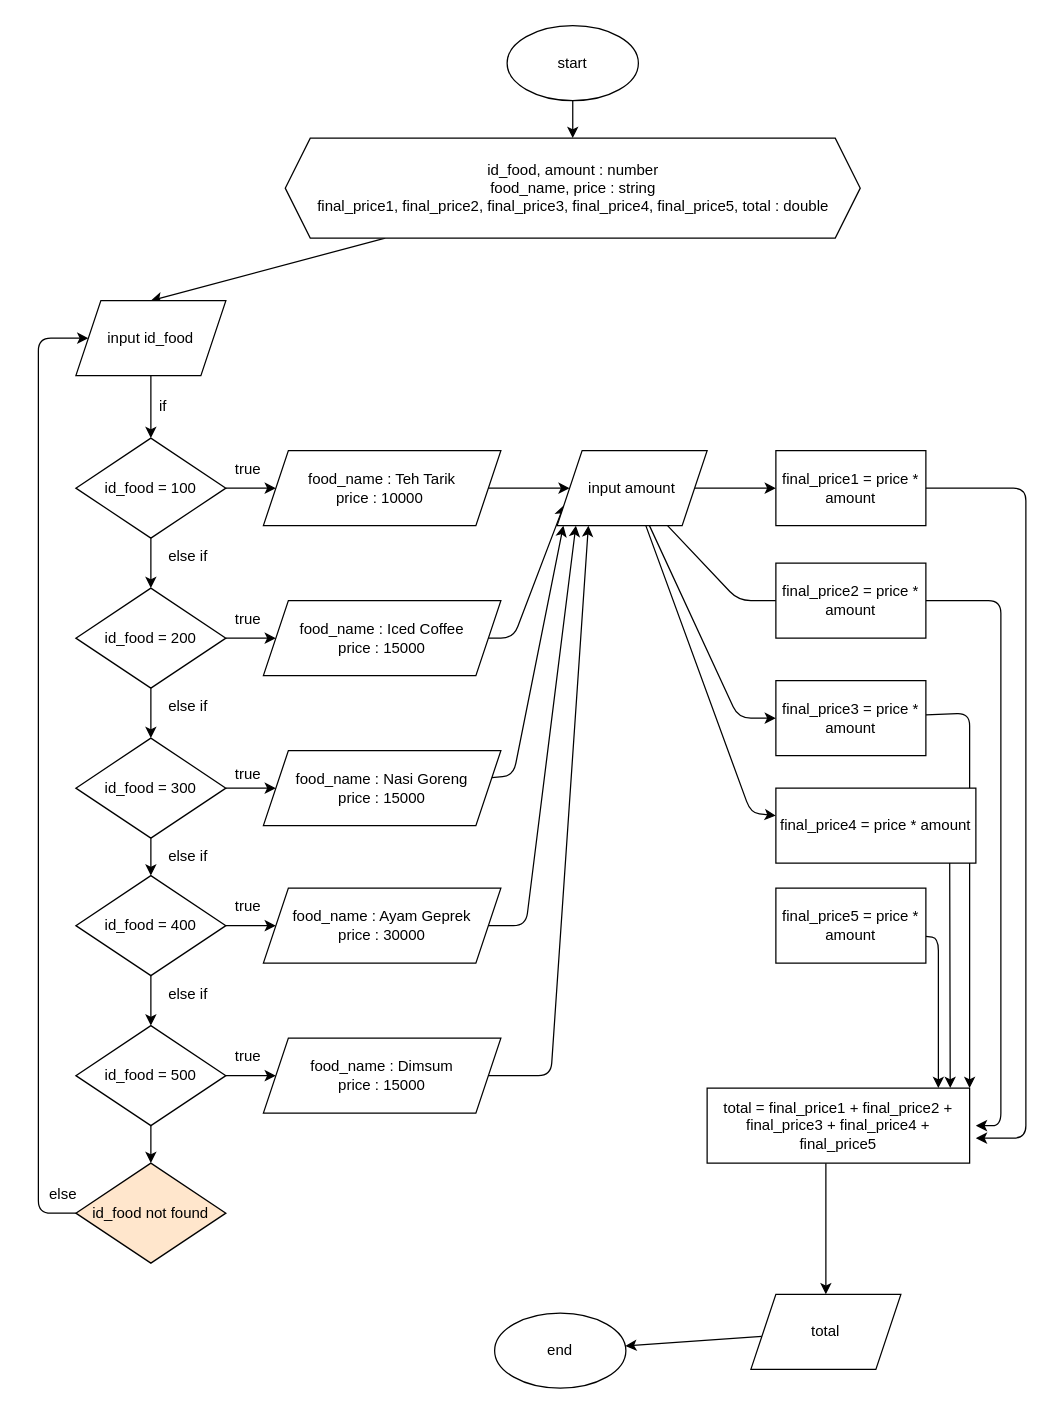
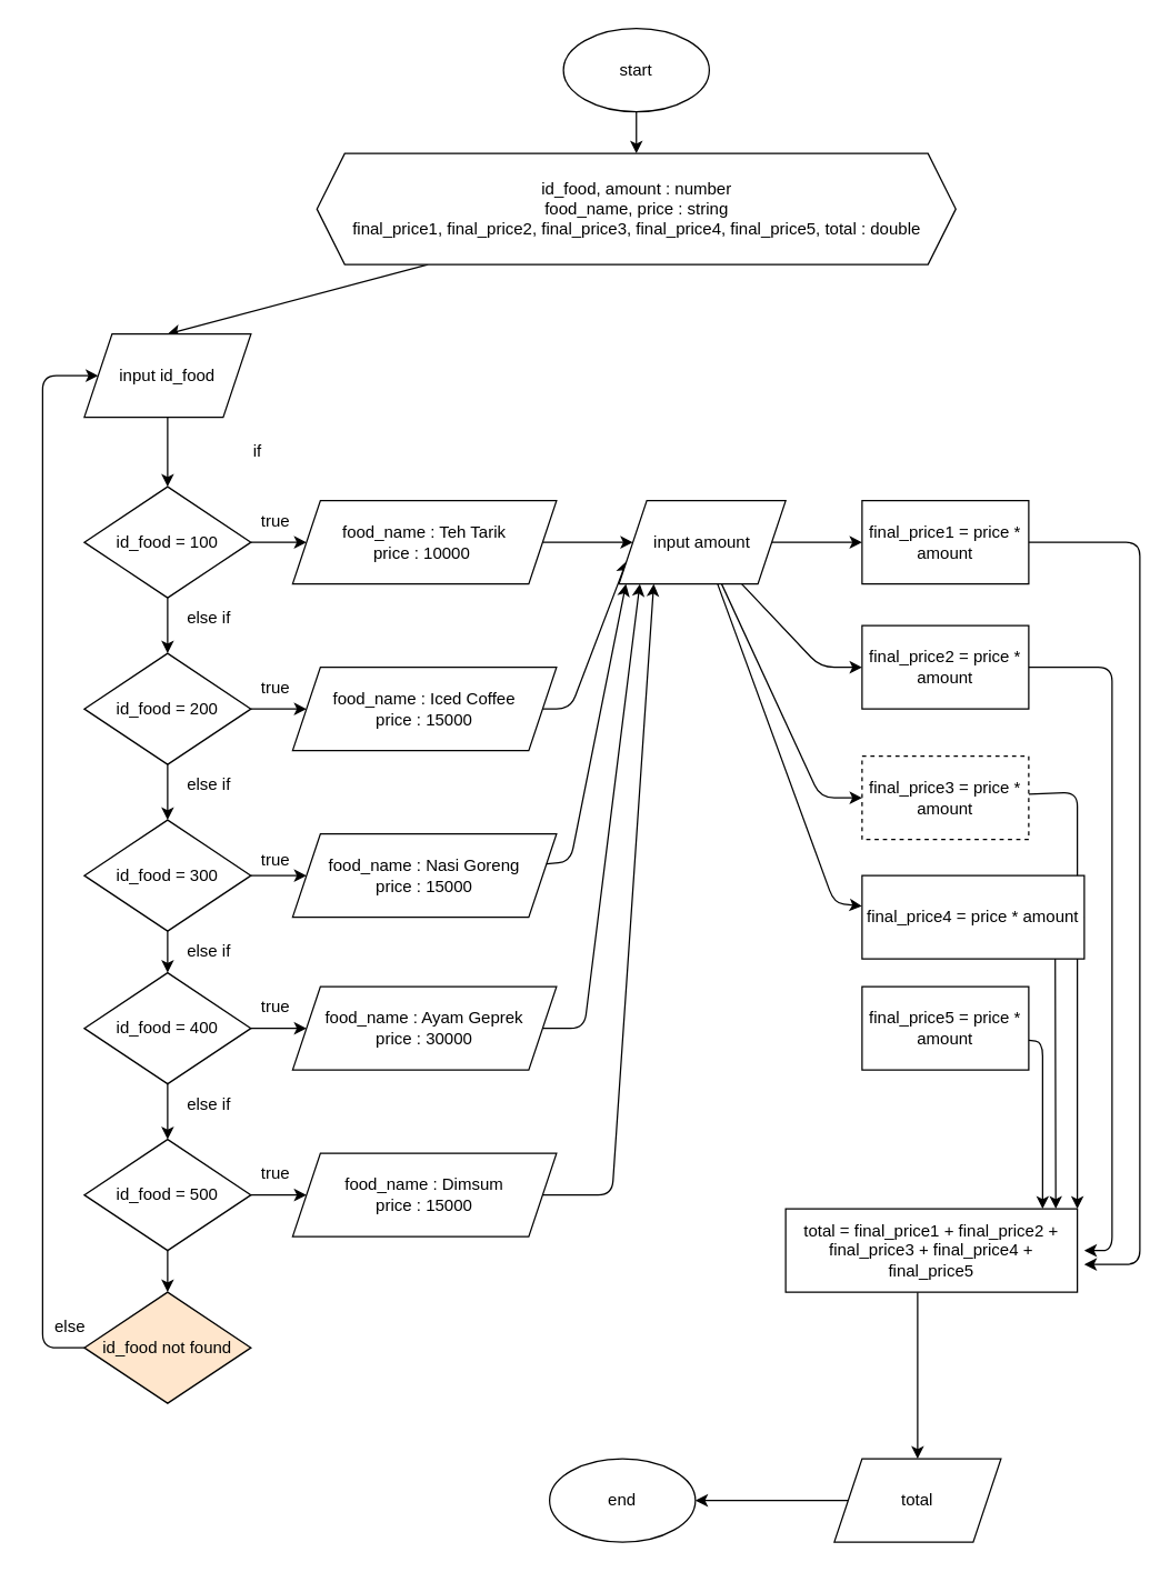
  <mxCell id="0" />
  <mxCell id="1" parent="0" />
  <mxCell id="2" value="" style="edgeStyle=none;html=1;" parent="1" source="3" target="6" edge="1"><mxGeometry relative="1" as="geometry" /></mxCell>
  <mxCell id="3" value="start" style="ellipse;whiteSpace=wrap;html=1;" parent="1" vertex="1"><mxGeometry x="405" y="20" width="105" height="60" as="geometry" /></mxCell>
  <mxCell id="4" value="end" style="ellipse;whiteSpace=wrap;html=1;" parent="1" vertex="1"><mxGeometry x="395" y="1050" width="105" height="60" as="geometry" /></mxCell>
  <mxCell id="5" style="edgeStyle=none;html=1;entryX=0.5;entryY=0;entryDx=0;entryDy=0;" parent="1" source="6" target="8" edge="1"><mxGeometry relative="1" as="geometry" /></mxCell>
  <mxCell id="6" value="id_food, amount : number&lt;br&gt;food_name, price : string&lt;br&gt;final_price1, final_price2, final_price3, final_price4, final_price5, total : double" style="shape=hexagon;perimeter=hexagonPerimeter2;whiteSpace=wrap;html=1;fixedSize=1;" parent="1" vertex="1"><mxGeometry x="227.5" y="110" width="460" height="80" as="geometry" /></mxCell>
  <mxCell id="7" value="" style="edgeStyle=none;html=1;" parent="1" source="8" target="11" edge="1"><mxGeometry relative="1" as="geometry" /></mxCell>
  <mxCell id="8" value="input id_food" style="shape=parallelogram;perimeter=parallelogramPerimeter;whiteSpace=wrap;html=1;fixedSize=1;" parent="1" vertex="1"><mxGeometry x="60" y="240" width="120" height="60" as="geometry" /></mxCell>
  <mxCell id="9" value="" style="edgeStyle=none;html=1;" parent="1" source="11" target="14" edge="1"><mxGeometry relative="1" as="geometry" /></mxCell>
  <mxCell id="10" value="" style="edgeStyle=none;html=1;" parent="1" source="11" target="26" edge="1"><mxGeometry relative="1" as="geometry" /></mxCell>
  <mxCell id="11" value="id_food = 100" style="rhombus;whiteSpace=wrap;html=1;" parent="1" vertex="1"><mxGeometry x="60" y="350" width="120" height="80" as="geometry" /></mxCell>
  <mxCell id="12" value="" style="edgeStyle=none;html=1;" parent="1" source="14" target="17" edge="1"><mxGeometry relative="1" as="geometry" /></mxCell>
  <mxCell id="13" value="" style="edgeStyle=none;html=1;" parent="1" source="14" target="28" edge="1"><mxGeometry relative="1" as="geometry" /></mxCell>
  <mxCell id="14" value="id_food = 200" style="rhombus;whiteSpace=wrap;html=1;" parent="1" vertex="1"><mxGeometry x="60" y="470" width="120" height="80" as="geometry" /></mxCell>
  <mxCell id="15" value="" style="edgeStyle=none;html=1;" parent="1" source="17" target="20" edge="1"><mxGeometry relative="1" as="geometry" /></mxCell>
  <mxCell id="16" value="" style="edgeStyle=none;html=1;" parent="1" source="17" target="30" edge="1"><mxGeometry relative="1" as="geometry" /></mxCell>
  <mxCell id="17" value="id_food = 300" style="rhombus;whiteSpace=wrap;html=1;" parent="1" vertex="1"><mxGeometry x="60" y="590" width="120" height="80" as="geometry" /></mxCell>
  <mxCell id="18" value="" style="edgeStyle=none;html=1;" parent="1" source="20" target="24" edge="1"><mxGeometry relative="1" as="geometry" /></mxCell>
  <mxCell id="19" value="" style="edgeStyle=none;html=1;" parent="1" source="20" target="32" edge="1"><mxGeometry relative="1" as="geometry" /></mxCell>
  <mxCell id="20" value="id_food = 400" style="rhombus;whiteSpace=wrap;html=1;" parent="1" vertex="1"><mxGeometry x="60" y="700" width="120" height="80" as="geometry" /></mxCell>
  <mxCell id="21" value="" style="edgeStyle=none;html=1;" parent="1" source="24" target="34" edge="1"><mxGeometry relative="1" as="geometry" /></mxCell>
  <mxCell id="22" style="edgeStyle=none;html=1;entryX=0;entryY=0.5;entryDx=0;entryDy=0;exitX=0;exitY=0.5;exitDx=0;exitDy=0;" parent="1" source="65" target="8" edge="1"><mxGeometry relative="1" as="geometry"><Array as="points"><mxPoint x="30" y="970" /><mxPoint x="30" y="270" /></Array></mxGeometry></mxCell>
  <mxCell id="23" value="" style="edgeStyle=none;html=1;" edge="1" parent="1" source="24" target="65"><mxGeometry relative="1" as="geometry" /></mxCell>
  <mxCell id="24" value="id_food = 500" style="rhombus;whiteSpace=wrap;html=1;" parent="1" vertex="1"><mxGeometry x="60" y="820" width="120" height="80" as="geometry" /></mxCell>
  <mxCell id="25" style="edgeStyle=none;html=1;entryX=0;entryY=0.5;entryDx=0;entryDy=0;" parent="1" source="26" target="39" edge="1"><mxGeometry relative="1" as="geometry" /></mxCell>
  <mxCell id="26" value="food_name : Teh Tarik&lt;br&gt;price : 10000&amp;nbsp;" style="shape=parallelogram;perimeter=parallelogramPerimeter;whiteSpace=wrap;html=1;fixedSize=1;" parent="1" vertex="1"><mxGeometry x="210" y="360" width="190" height="60" as="geometry" /></mxCell>
  <mxCell id="27" style="edgeStyle=none;html=1;entryX=0;entryY=0.75;entryDx=0;entryDy=0;" parent="1" source="28" target="39" edge="1"><mxGeometry relative="1" as="geometry"><Array as="points"><mxPoint x="410" y="510" /></Array></mxGeometry></mxCell>
  <mxCell id="28" value="&lt;span&gt;food_name : Iced Coffee&lt;/span&gt;&lt;br&gt;&lt;span&gt;price : 15000&lt;/span&gt;" style="shape=parallelogram;perimeter=parallelogramPerimeter;whiteSpace=wrap;html=1;fixedSize=1;" parent="1" vertex="1"><mxGeometry x="210" y="480" width="190" height="60" as="geometry" /></mxCell>
  <mxCell id="29" style="edgeStyle=none;html=1;" parent="1" source="30" edge="1"><mxGeometry relative="1" as="geometry"><mxPoint x="450" y="420" as="targetPoint" /><Array as="points"><mxPoint x="410" y="620" /></Array></mxGeometry></mxCell>
  <mxCell id="30" value="&lt;span&gt;food_name : Nasi Goreng&lt;/span&gt;&lt;br&gt;&lt;span&gt;price : 15000&lt;/span&gt;" style="shape=parallelogram;perimeter=parallelogramPerimeter;whiteSpace=wrap;html=1;fixedSize=1;" parent="1" vertex="1"><mxGeometry x="210" y="600" width="190" height="60" as="geometry" /></mxCell>
  <mxCell id="31" style="edgeStyle=none;html=1;" parent="1" source="32" edge="1"><mxGeometry relative="1" as="geometry"><mxPoint x="460" y="420" as="targetPoint" /><Array as="points"><mxPoint x="420" y="740" /></Array></mxGeometry></mxCell>
  <mxCell id="32" value="&lt;span&gt;food_name : Ayam Geprek&lt;/span&gt;&lt;br&gt;&lt;span&gt;price : 30000&lt;/span&gt;" style="shape=parallelogram;perimeter=parallelogramPerimeter;whiteSpace=wrap;html=1;fixedSize=1;" parent="1" vertex="1"><mxGeometry x="210" y="710" width="190" height="60" as="geometry" /></mxCell>
  <mxCell id="33" style="edgeStyle=none;html=1;" parent="1" source="34" edge="1"><mxGeometry relative="1" as="geometry"><mxPoint x="470" y="420" as="targetPoint" /><Array as="points"><mxPoint x="440" y="860" /></Array></mxGeometry></mxCell>
  <mxCell id="34" value="&lt;span&gt;food_name : Dimsum&lt;/span&gt;&lt;br&gt;&lt;span&gt;price : 15000&lt;/span&gt;" style="shape=parallelogram;perimeter=parallelogramPerimeter;whiteSpace=wrap;html=1;fixedSize=1;" parent="1" vertex="1"><mxGeometry x="210" y="830" width="190" height="60" as="geometry" /></mxCell>
  <mxCell id="35" value="" style="edgeStyle=none;html=1;" parent="1" source="39" target="41" edge="1"><mxGeometry relative="1" as="geometry" /></mxCell>
  <mxCell id="36" value="" style="edgeStyle=none;html=1;" parent="1" source="39" target="45" edge="1"><mxGeometry relative="1" as="geometry"><Array as="points"><mxPoint x="590" y="574" /></Array></mxGeometry></mxCell>
- <mxCell id="37" value="" style="edgeStyle=none;html=1;endArrow=none;" parent="1" source="39" target="43" edge="1"><mxGeometry relative="1" as="geometry"><Array as="points"><mxPoint x="590" y="480" /></Array></mxGeometry></mxCell>
+ <mxCell id="37" value="" style="edgeStyle=none;html=1;" parent="1" source="39" target="43" edge="1"><mxGeometry relative="1" as="geometry"><Array as="points"><mxPoint x="590" y="480" /></Array></mxGeometry></mxCell>
  <mxCell id="38" value="" style="edgeStyle=none;html=1;" parent="1" source="39" target="47" edge="1"><mxGeometry relative="1" as="geometry"><Array as="points"><mxPoint x="600" y="650" /></Array></mxGeometry></mxCell>
  <mxCell id="39" value="input amount" style="shape=parallelogram;perimeter=parallelogramPerimeter;whiteSpace=wrap;html=1;fixedSize=1;" parent="1" vertex="1"><mxGeometry x="445" y="360" width="120" height="60" as="geometry" /></mxCell>
  <mxCell id="40" style="edgeStyle=none;html=1;" parent="1" source="41" edge="1"><mxGeometry relative="1" as="geometry"><mxPoint x="780" y="910" as="targetPoint" /><Array as="points"><mxPoint x="820" y="390" /><mxPoint x="820" y="910" /></Array></mxGeometry></mxCell>
  <mxCell id="41" value="final_price1 = price * amount" style="whiteSpace=wrap;html=1;" parent="1" vertex="1"><mxGeometry x="620" y="360" width="120" height="60" as="geometry" /></mxCell>
  <mxCell id="42" value="" style="edgeStyle=none;html=1;" parent="1" source="43" edge="1"><mxGeometry relative="1" as="geometry"><mxPoint x="780" y="900" as="targetPoint" /><Array as="points"><mxPoint x="800" y="480" /><mxPoint x="800" y="900" /></Array></mxGeometry></mxCell>
  <mxCell id="43" value="&lt;span&gt;final_price2 = price * amount&lt;/span&gt;" style="whiteSpace=wrap;html=1;" parent="1" vertex="1"><mxGeometry x="620" y="450" width="120" height="60" as="geometry" /></mxCell>
  <mxCell id="44" style="edgeStyle=none;html=1;entryX=1;entryY=0;entryDx=0;entryDy=0;" parent="1" source="45" target="51" edge="1"><mxGeometry relative="1" as="geometry"><Array as="points"><mxPoint x="775" y="570" /></Array></mxGeometry></mxCell>
- <mxCell id="45" value="&lt;span&gt;final_price3 = price * amount&lt;/span&gt;" style="whiteSpace=wrap;html=1;" parent="1" vertex="1"><mxGeometry x="620" y="544" width="120" height="60" as="geometry" /></mxCell>
+ <mxCell id="45" value="&lt;span&gt;final_price3 = price * amount&lt;/span&gt;" style="whiteSpace=wrap;html=1;dashed=1;" parent="1" vertex="1"><mxGeometry x="620" y="544" width="120" height="60" as="geometry" /></mxCell>
  <mxCell id="46" style="edgeStyle=none;html=1;entryX=0.926;entryY=-0.002;entryDx=0;entryDy=0;entryPerimeter=0;" parent="1" source="47" target="51" edge="1"><mxGeometry relative="1" as="geometry"><Array as="points"><mxPoint x="759" y="660" /></Array></mxGeometry></mxCell>
  <mxCell id="47" value="&lt;span&gt;final_price4 = price * amount&lt;/span&gt;" style="whiteSpace=wrap;html=1;" parent="1" vertex="1"><mxGeometry x="620" y="630" width="160" height="60" as="geometry" /></mxCell>
  <mxCell id="48" style="edgeStyle=none;html=1;" parent="1" source="49" edge="1"><mxGeometry relative="1" as="geometry"><mxPoint x="750" y="870" as="targetPoint" /><Array as="points"><mxPoint x="750" y="750" /></Array></mxGeometry></mxCell>
  <mxCell id="49" value="&lt;span&gt;final_price5 = price * amount&lt;/span&gt;" style="whiteSpace=wrap;html=1;" parent="1" vertex="1"><mxGeometry x="620" y="710" width="120" height="60" as="geometry" /></mxCell>
  <mxCell id="50" value="" style="edgeStyle=none;html=1;" parent="1" target="53" edge="1"><mxGeometry relative="1" as="geometry"><mxPoint x="660" y="930" as="sourcePoint" /></mxGeometry></mxCell>
  <mxCell id="51" value="total = final_price1 + final_price2 + final_price3 + final_price4 + final_price5" style="whiteSpace=wrap;html=1;" parent="1" vertex="1"><mxGeometry x="565" y="870" width="210" height="60" as="geometry" /></mxCell>
  <mxCell id="52" style="edgeStyle=none;html=1;" parent="1" source="53" target="4" edge="1"><mxGeometry relative="1" as="geometry" /></mxCell>
- <mxCell id="53" value="total" style="shape=parallelogram;perimeter=parallelogramPerimeter;whiteSpace=wrap;html=1;fixedSize=1;" parent="1" vertex="1"><mxGeometry x="600" y="1035" width="120" height="60" as="geometry" /></mxCell>
- <mxCell id="54" value="if" style="text;html=1;strokeColor=none;fillColor=none;align=center;verticalAlign=middle;whiteSpace=wrap;rounded=0;" parent="1" vertex="1"><mxGeometry x="100" y="310" width="60" height="30" as="geometry" /></mxCell>
+ <mxCell id="53" value="total" style="shape=parallelogram;perimeter=parallelogramPerimeter;whiteSpace=wrap;html=1;fixedSize=1;" parent="1" vertex="1"><mxGeometry x="600" y="1050" width="120" height="60" as="geometry" /></mxCell>
+ <mxCell id="54" value="if" style="text;html=1;strokeColor=none;fillColor=none;align=center;verticalAlign=middle;whiteSpace=wrap;rounded=0;" parent="1" vertex="1"><mxGeometry x="155" y="310" width="60" height="30" as="geometry" /></mxCell>
  <mxCell id="55" value="else if" style="text;html=1;strokeColor=none;fillColor=none;align=center;verticalAlign=middle;whiteSpace=wrap;rounded=0;" parent="1" vertex="1"><mxGeometry x="120" y="430" width="60" height="30" as="geometry" /></mxCell>
  <mxCell id="56" value="else if" style="text;html=1;strokeColor=none;fillColor=none;align=center;verticalAlign=middle;whiteSpace=wrap;rounded=0;" parent="1" vertex="1"><mxGeometry x="120" y="550" width="60" height="30" as="geometry" /></mxCell>
  <mxCell id="57" value="else if" style="text;html=1;strokeColor=none;fillColor=none;align=center;verticalAlign=middle;whiteSpace=wrap;rounded=0;" parent="1" vertex="1"><mxGeometry x="120" y="670" width="60" height="30" as="geometry" /></mxCell>
  <mxCell id="58" value="else if" style="text;html=1;strokeColor=none;fillColor=none;align=center;verticalAlign=middle;whiteSpace=wrap;rounded=0;" parent="1" vertex="1"><mxGeometry x="120" y="780" width="60" height="30" as="geometry" /></mxCell>
  <mxCell id="59" value="else" style="text;html=1;strokeColor=none;fillColor=none;align=center;verticalAlign=middle;whiteSpace=wrap;rounded=0;" parent="1" vertex="1"><mxGeometry y="940" width="60" height="30" as="geometry" x="20" /></mxCell>
  <mxCell id="60" value="true" style="text;html=1;strokeColor=none;fillColor=none;align=center;verticalAlign=middle;whiteSpace=wrap;rounded=0;" parent="1" vertex="1"><mxGeometry x="167.5" y="360" width="60" height="30" as="geometry" /></mxCell>
  <mxCell id="61" value="true" style="text;html=1;strokeColor=none;fillColor=none;align=center;verticalAlign=middle;whiteSpace=wrap;rounded=0;" parent="1" vertex="1"><mxGeometry x="167.5" y="480" width="60" height="30" as="geometry" /></mxCell>
  <mxCell id="62" value="true" style="text;html=1;strokeColor=none;fillColor=none;align=center;verticalAlign=middle;whiteSpace=wrap;rounded=0;" parent="1" vertex="1"><mxGeometry x="167.5" y="604" width="60" height="30" as="geometry" /></mxCell>
  <mxCell id="63" value="true" style="text;html=1;strokeColor=none;fillColor=none;align=center;verticalAlign=middle;whiteSpace=wrap;rounded=0;" parent="1" vertex="1"><mxGeometry x="167.5" y="710" width="60" height="30" as="geometry" /></mxCell>
  <mxCell id="64" value="true" style="text;html=1;strokeColor=none;fillColor=none;align=center;verticalAlign=middle;whiteSpace=wrap;rounded=0;" parent="1" vertex="1"><mxGeometry x="167.5" y="830" width="60" height="30" as="geometry" /></mxCell>
  <mxCell id="65" value="id_food not found" style="rhombus;whiteSpace=wrap;html=1;fillColor=#ffe6cc;" vertex="1" parent="1"><mxGeometry x="60" y="930" width="120" height="80" as="geometry" /></mxCell>
